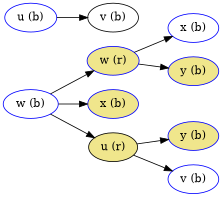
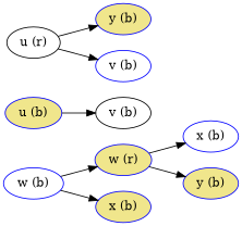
  digraph {
    ordering=out
    rankdir=LR
    node [color=blue fillcolor=khaki style=filled]
    n1 [fillcolor=white label="x (b)"]
    n2 [label="w (r)"]
    n3 [label="y (b)"]
-   n4 [fillcolor=white label="u (b)"]
+   n4 [label="u (b)"]
    n5 [color=black fillcolor=white label="v (b)"]
    n6 [label="x (b)"]
    n7 [fillcolor=white label="w (b)"]
-   n8 [color=black label="u (r)"]
+   n8 [color=black fillcolor=white label="u (r)"]
    n9 [label="y (b)"]
    n10 [fillcolor=white label="v (b)"]
    n2 -> n1
    n2 -> n3
    n4 -> n5
    n7 -> n2
    n7 -> n6
-   n7 -> n8
    n8 -> n9
    n8 -> n10
  }
